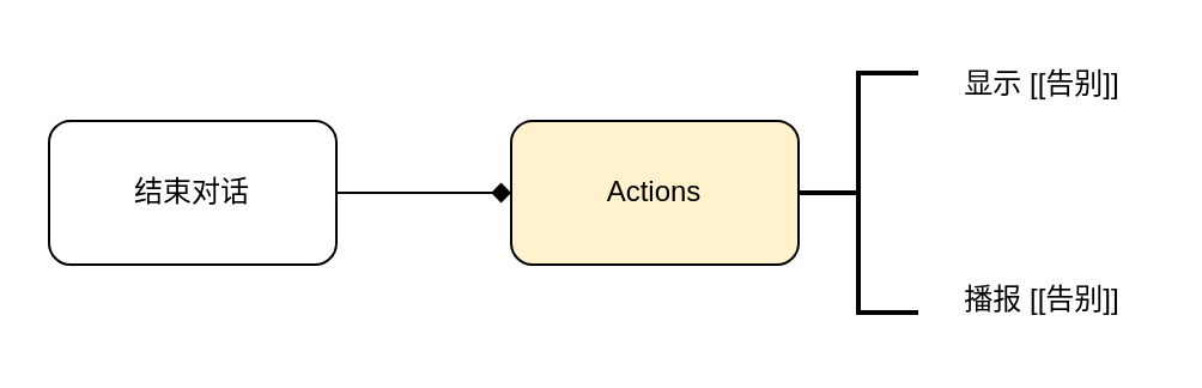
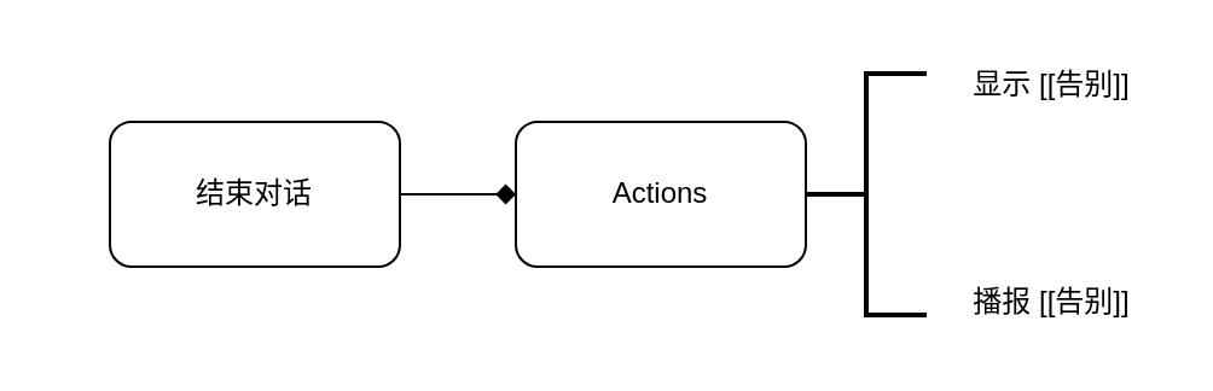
  <mxCell id="0" />
  <mxCell id="1" parent="0" />
  <mxCell id="2" value="" style="edgeStyle=orthogonalEdgeStyle;rounded=0;orthogonalLoop=1;jettySize=auto;html=1;endArrow=diamond;" edge="1" parent="1" source="3" target="4"><mxGeometry relative="1" as="geometry" /></mxCell>
- <mxCell id="3" value="结束对话" style="rounded=1;whiteSpace=wrap;html=1;" vertex="1" parent="1"><mxGeometry x="20" y="50" width="120" height="60" as="geometry" /></mxCell>
- <mxCell id="4" value="Actions" style="rounded=1;whiteSpace=wrap;html=1;fillColor=#fff2cc;" vertex="1" parent="1"><mxGeometry x="213" y="50" width="120" height="60" as="geometry" /></mxCell>
+ <mxCell id="3" value="结束对话" style="rounded=1;whiteSpace=wrap;html=1;" vertex="1" parent="1"><mxGeometry x="45" y="50" width="120" height="60" as="geometry" /></mxCell>
+ <mxCell id="4" value="Actions" style="rounded=1;whiteSpace=wrap;html=1;" vertex="1" parent="1"><mxGeometry x="213" y="50" width="120" height="60" as="geometry" /></mxCell>
  <mxCell id="5" value="" style="strokeWidth=2;html=1;shape=mxgraph.flowchart.annotation_2;align=left;labelPosition=right;pointerEvents=1;" vertex="1" parent="1"><mxGeometry x="333" y="30" width="50" height="100" as="geometry" /></mxCell>
  <mxCell id="6" value="显示&amp;nbsp;[[告别]]" style="text;html=1;strokeColor=none;fillColor=none;align=center;verticalAlign=middle;whiteSpace=wrap;rounded=0;" vertex="1" parent="1"><mxGeometry x="390" y="20" width="90" height="30" as="geometry" /></mxCell>
  <mxCell id="7" value="播报&amp;nbsp;[[告别]]" style="text;html=1;strokeColor=none;fillColor=none;align=center;verticalAlign=middle;whiteSpace=wrap;rounded=0;" vertex="1" parent="1"><mxGeometry x="390" y="110" width="90" height="30" as="geometry" /></mxCell>
